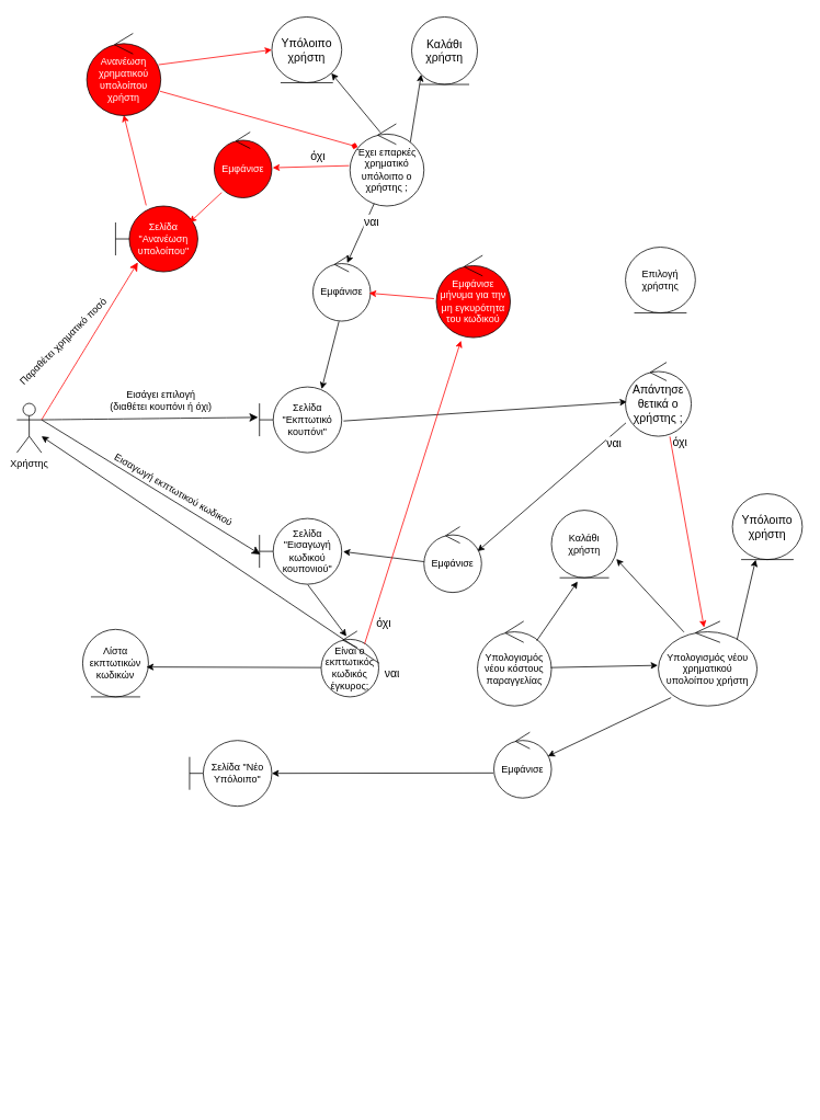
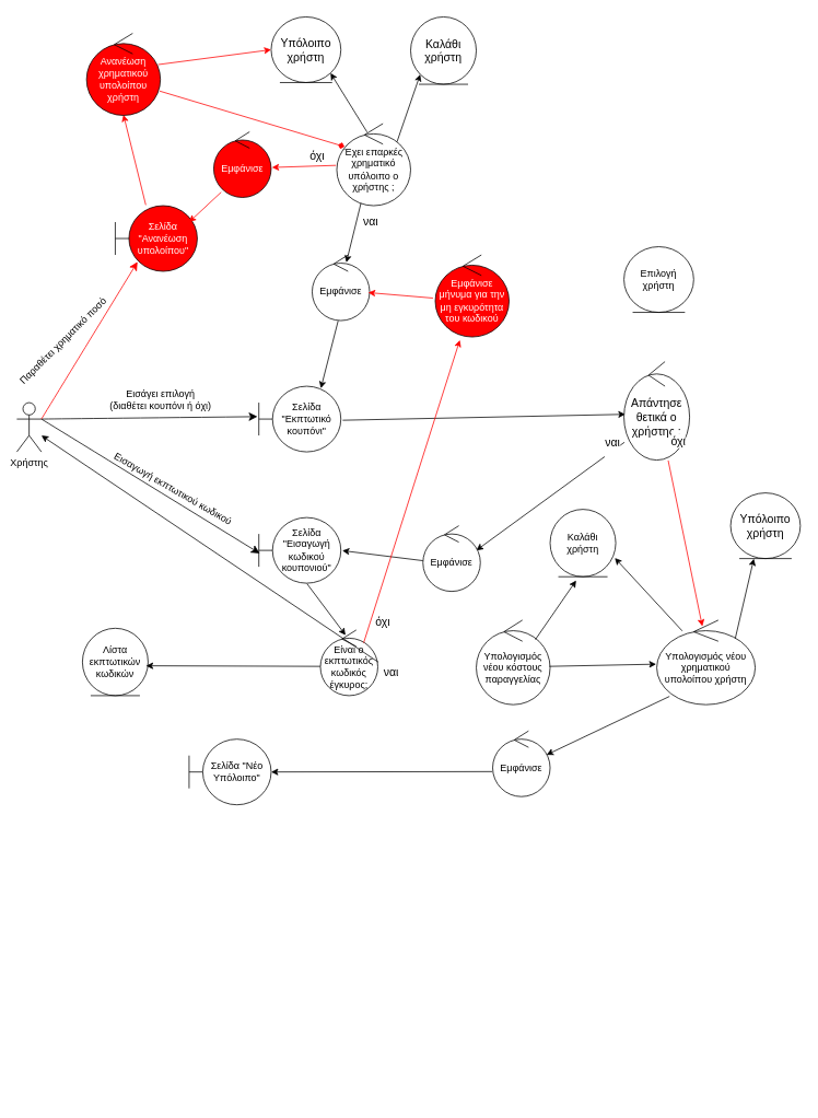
  <mxCell id="0" />
  <mxCell id="1" parent="0" />
  <mxCell id="2" value="Χρήστης" style="shape=umlActor;verticalLabelPosition=bottom;verticalAlign=top;html=1;outlineConnect=0;fontColor=#000000;" parent="1" vertex="1"><mxGeometry x="20" y="490" width="30" height="60" as="geometry" /></mxCell>
- <mxCell id="3" value="&lt;font&gt;Έχει επαρκές χρηματικό υπόλοιπο ο χρήστης ;&lt;/font&gt;" style="ellipse;shape=umlControl;whiteSpace=wrap;html=1;strokeColor=#000000;fontColor=#000000;" vertex="1" parent="1"><mxGeometry x="425" y="150" width="90" height="100" as="geometry" /></mxCell>
+ <mxCell id="3" value="&lt;font&gt;Έχει επαρκές χρηματικό υπόλοιπο ο χρήστης ;&lt;/font&gt;" style="ellipse;shape=umlControl;whiteSpace=wrap;html=1;strokeColor=#000000;fontColor=#000000;" vertex="1" parent="1"><mxGeometry x="410" y="150" width="90" height="100" as="geometry" /></mxCell>
  <mxCell id="4" value="" style="edgeStyle=none;rounded=0;orthogonalLoop=1;jettySize=auto;html=1;strokeColor=#000000;fontColor=#000000;exitX=0.327;exitY=0.97;exitDx=0;exitDy=0;exitPerimeter=0;entryX=0.595;entryY=0.115;entryDx=0;entryDy=0;entryPerimeter=0;" edge="1" parent="1" source="3" target="6"><mxGeometry relative="1" as="geometry"><mxPoint x="465" y="500" as="sourcePoint" /><mxPoint x="360" y="420" as="targetPoint" /></mxGeometry></mxCell>
  <mxCell id="5" value="&lt;font style=&quot;font-size: 14px;&quot;&gt;ναι&lt;br&gt;&lt;br&gt;&lt;/font&gt;" style="edgeLabel;html=1;align=center;verticalAlign=middle;resizable=0;points=[];fontColor=#000000;fontSize=14;" vertex="1" connectable="0" parent="1"><mxGeometry x="455" y="790" as="geometry"><mxPoint x="-5" y="-514" as="offset" /></mxGeometry></mxCell>
  <mxCell id="6" value="&lt;font&gt;Εμφάνισε&lt;/font&gt;" style="ellipse;shape=umlControl;whiteSpace=wrap;html=1;strokeColor=#000000;fontColor=#000000;" vertex="1" parent="1"><mxGeometry x="380" y="310" width="70" height="80" as="geometry" /></mxCell>
  <mxCell id="7" value="" style="rounded=0;orthogonalLoop=1;jettySize=auto;html=1;exitX=0.452;exitY=1.004;exitDx=0;exitDy=0;exitPerimeter=0;fillColor=#ffe6cc;strokeColor=#000000;fontColor=#000000;entryX=0.756;entryY=0.032;entryDx=0;entryDy=0;entryPerimeter=0;" edge="1" parent="1" source="6" target="8"><mxGeometry relative="1" as="geometry"><mxPoint x="145" y="520" as="sourcePoint" /><mxPoint x="310" y="450" as="targetPoint" /></mxGeometry></mxCell>
  <mxCell id="8" value="&lt;font&gt;Σελίδα &quot;Εκπτωτικό κουπόνι&quot;&lt;/font&gt;" style="shape=umlBoundary;whiteSpace=wrap;html=1;strokeColor=#000000;fontColor=#000000;" vertex="1" parent="1"><mxGeometry x="315" y="470" width="100" height="80" as="geometry" /></mxCell>
  <mxCell id="9" value="" style="edgeStyle=none;curved=1;rounded=0;orthogonalLoop=1;jettySize=auto;html=1;fontSize=12;startSize=8;endSize=8;strokeColor=#000000;exitX=1;exitY=0.333;exitDx=0;exitDy=0;exitPerimeter=0;entryX=-0.017;entryY=0.463;entryDx=0;entryDy=0;entryPerimeter=0;" edge="1" parent="1" source="2" target="8"><mxGeometry relative="1" as="geometry"><Array as="points" /><mxPoint x="19" y="851" as="targetPoint" /><mxPoint x="-215" y="560" as="sourcePoint" /></mxGeometry></mxCell>
  <mxCell id="10" value="&lt;font style=&quot;font-size: 12px;&quot;&gt;Εισάγει επιλογή&lt;br style=&quot;font-size: 12px;&quot;&gt;(διαθέτει κουπόνι ή όχι)&lt;br style=&quot;font-size: 12px;&quot;&gt;&lt;/font&gt;" style="edgeLabel;html=1;align=center;verticalAlign=middle;resizable=0;points=[];fontSize=12;rotation=0;fontColor=#000000;" vertex="1" connectable="0" parent="1"><mxGeometry x="370" y="910.004" as="geometry"><mxPoint x="-176" y="-424" as="offset" /></mxGeometry></mxCell>
  <mxCell id="11" value="" style="edgeStyle=none;rounded=0;orthogonalLoop=1;jettySize=auto;html=1;strokeColor=#000000;fontColor=#000000;exitX=1.022;exitY=0.518;exitDx=0;exitDy=0;exitPerimeter=0;entryX=0.021;entryY=0.535;entryDx=0;entryDy=0;entryPerimeter=0;" edge="1" parent="1" source="8" target="12"><mxGeometry relative="1" as="geometry"><mxPoint x="557" y="530" as="sourcePoint" /><mxPoint x="540" y="531" as="targetPoint" /></mxGeometry></mxCell>
- <mxCell id="12" value="&lt;font style=&quot;font-size: 14px;&quot;&gt;Απάντησε θετικά ο χρήστης ;&lt;/font&gt;" style="ellipse;shape=umlControl;whiteSpace=wrap;html=1;strokeColor=#000000;fontColor=#000000;fontSize=14;" vertex="1" parent="1"><mxGeometry x="760" y="440" width="80" height="90" as="geometry" /></mxCell>
- <mxCell id="13" value="&lt;font&gt;Επιλογή χρήστης&lt;/font&gt;" style="ellipse;shape=umlEntity;whiteSpace=wrap;html=1;strokeColor=#000000;fontColor=#000000;" vertex="1" parent="1"><mxGeometry x="760" y="300" width="85" height="80" as="geometry" /></mxCell>
+ <mxCell id="12" value="&lt;font style=&quot;font-size: 14px;&quot;&gt;Απάντησε θετικά ο χρήστης ;&lt;/font&gt;" style="ellipse;shape=umlControl;whiteSpace=wrap;html=1;strokeColor=#000000;fontColor=#000000;fontSize=14;" vertex="1" parent="1"><mxGeometry x="760" y="440" width="80" height="120" as="geometry" /></mxCell>
+ <mxCell id="13" value="&lt;font&gt;Επιλογή χρήστη&lt;/font&gt;" style="ellipse;shape=umlEntity;whiteSpace=wrap;html=1;strokeColor=#000000;fontColor=#000000;" vertex="1" parent="1"><mxGeometry x="760" y="300" width="85" height="80" as="geometry" /></mxCell>
  <mxCell id="14" value="" style="edgeStyle=none;rounded=0;orthogonalLoop=1;jettySize=auto;html=1;strokeColor=#000000;fontColor=#000000;exitX=0.007;exitY=0.819;exitDx=0;exitDy=0;exitPerimeter=0;entryX=0.929;entryY=0.375;entryDx=0;entryDy=0;entryPerimeter=0;" edge="1" parent="1" source="12" target="16"><mxGeometry relative="1" as="geometry"><mxPoint x="567" y="600" as="sourcePoint" /><mxPoint x="530" y="670" as="targetPoint" /></mxGeometry></mxCell>
  <mxCell id="15" value="&lt;font style=&quot;font-size: 14px;&quot;&gt;ναι&lt;br&gt;&lt;br&gt;&lt;/font&gt;" style="edgeLabel;html=1;align=center;verticalAlign=middle;resizable=0;points=[];fontColor=#000000;fontSize=14;" vertex="1" connectable="0" parent="1"><mxGeometry x="750" y="1060" as="geometry"><mxPoint x="-5" y="-514" as="offset" /></mxGeometry></mxCell>
  <mxCell id="16" value="&lt;font&gt;Εμφάνισε&lt;/font&gt;" style="ellipse;shape=umlControl;whiteSpace=wrap;html=1;strokeColor=#000000;fontColor=#000000;" vertex="1" parent="1"><mxGeometry x="515" y="640" width="70" height="80" as="geometry" /></mxCell>
  <mxCell id="17" value="&lt;font&gt;Σελίδα &quot;Εισαγωγή κωδικού κουπονιού&quot;&lt;/font&gt;" style="shape=umlBoundary;whiteSpace=wrap;html=1;strokeColor=#000000;fontColor=#000000;" vertex="1" parent="1"><mxGeometry x="315" y="630" width="100" height="80" as="geometry" /></mxCell>
  <mxCell id="18" value="" style="edgeStyle=none;rounded=0;orthogonalLoop=1;jettySize=auto;html=1;strokeColor=#000000;fontColor=#000000;exitX=0;exitY=0.532;exitDx=0;exitDy=0;exitPerimeter=0;entryX=1.017;entryY=0.504;entryDx=0;entryDy=0;entryPerimeter=0;" edge="1" parent="1" source="16" target="17"><mxGeometry relative="1" as="geometry"><mxPoint x="432" y="551" as="sourcePoint" /><mxPoint x="562" y="543" as="targetPoint" /></mxGeometry></mxCell>
  <mxCell id="19" value="" style="edgeStyle=none;curved=1;rounded=0;orthogonalLoop=1;jettySize=auto;html=1;fontSize=12;startSize=8;endSize=8;strokeColor=#000000;exitX=1;exitY=0.333;exitDx=0;exitDy=0;exitPerimeter=0;entryX=0.011;entryY=0.546;entryDx=0;entryDy=0;entryPerimeter=0;" edge="1" parent="1" source="2" target="17"><mxGeometry relative="1" as="geometry"><Array as="points" /><mxPoint x="328" y="547" as="targetPoint" /><mxPoint x="60" y="520" as="sourcePoint" /></mxGeometry></mxCell>
  <mxCell id="20" value="&lt;font style=&quot;font-size: 12px;&quot;&gt;Εισαγωγή εκπτωτικού κωδικού&lt;br style=&quot;font-size: 12px;&quot;&gt;&lt;/font&gt;" style="edgeLabel;html=1;align=center;verticalAlign=middle;resizable=0;points=[];fontSize=12;rotation=30;fontColor=#000000;" vertex="1" connectable="0" parent="1"><mxGeometry x="150" y="1050.004" as="geometry"><mxPoint x="-176" y="-424" as="offset" /></mxGeometry></mxCell>
  <mxCell id="21" value="" style="edgeStyle=none;rounded=0;orthogonalLoop=1;jettySize=auto;html=1;strokeColor=#000000;fontColor=#000000;exitX=0.587;exitY=1.008;exitDx=0;exitDy=0;exitPerimeter=0;entryX=0.438;entryY=0.078;entryDx=0;entryDy=0;entryPerimeter=0;" edge="1" parent="1" source="17" target="22"><mxGeometry relative="1" as="geometry"><mxPoint x="489" y="680" as="sourcePoint" /><mxPoint x="390" y="830" as="targetPoint" /></mxGeometry></mxCell>
  <mxCell id="22" value="&lt;font&gt;Είναι ο εκπτωτικός κωδικός έγκυρος;&lt;/font&gt;" style="ellipse;shape=umlControl;whiteSpace=wrap;html=1;strokeColor=#000000;fontColor=#000000;" vertex="1" parent="1"><mxGeometry x="390" y="767" width="70" height="80" as="geometry" /></mxCell>
  <mxCell id="23" value="" style="edgeStyle=none;rounded=0;orthogonalLoop=1;jettySize=auto;html=1;strokeColor=#000000;fontColor=#000000;exitX=1.007;exitY=0.489;exitDx=0;exitDy=0;exitPerimeter=0;" edge="1" parent="1" source="22" target="2"><mxGeometry relative="1" as="geometry"><mxPoint x="480" y="810" as="sourcePoint" /><mxPoint x="550" y="806" as="targetPoint" /></mxGeometry></mxCell>
  <mxCell id="24" value="&lt;font style=&quot;font-size: 14px;&quot;&gt;ναι&lt;br&gt;&lt;br&gt;&lt;/font&gt;" style="edgeLabel;html=1;align=center;verticalAlign=middle;resizable=0;points=[];fontColor=#000000;fontSize=14;" vertex="1" connectable="0" parent="1"><mxGeometry x="480" y="1340" as="geometry"><mxPoint x="-5" y="-514" as="offset" /></mxGeometry></mxCell>
  <mxCell id="25" value="Καλάθι χρήστη" style="ellipse;shape=umlEntity;whiteSpace=wrap;html=1;fontColor=#000000;strokeColor=#000000;" vertex="1" parent="1"><mxGeometry x="670" y="620" width="80" height="82.1" as="geometry" /></mxCell>
  <mxCell id="26" value="Υπολογισμός νέου κόστους παραγγελίας&lt;br&gt;" style="ellipse;shape=umlControl;whiteSpace=wrap;html=1;strokeColor=#000000;fontColor=#000000;" vertex="1" parent="1"><mxGeometry x="580" y="755" width="90" height="103" as="geometry" /></mxCell>
  <mxCell id="27" value="" style="edgeStyle=none;rounded=0;orthogonalLoop=1;jettySize=auto;html=1;strokeColor=#000000;fontColor=#000000;exitX=0.801;exitY=0.229;exitDx=0;exitDy=0;exitPerimeter=0;entryX=0.397;entryY=1.056;entryDx=0;entryDy=0;entryPerimeter=0;" edge="1" parent="1" source="26" target="25"><mxGeometry relative="1" as="geometry"><mxPoint x="425" y="816" as="sourcePoint" /><mxPoint x="589" y="819" as="targetPoint" /></mxGeometry></mxCell>
  <mxCell id="28" value="" style="edgeStyle=none;rounded=0;orthogonalLoop=1;jettySize=auto;html=1;strokeColor=#000000;fontColor=#000000;exitX=0.99;exitY=0.547;exitDx=0;exitDy=0;exitPerimeter=0;entryX=-0.006;entryY=0.521;entryDx=0;entryDy=0;entryPerimeter=0;" edge="1" parent="1" source="26" target="29"><mxGeometry relative="1" as="geometry"><mxPoint x="730" y="804" as="sourcePoint" /><mxPoint x="820" y="811" as="targetPoint" /></mxGeometry></mxCell>
  <mxCell id="29" value="Υπολογισμός νέου χρηματικού υπολοίπου χρήστη" style="ellipse;shape=umlControl;whiteSpace=wrap;html=1;strokeColor=#000000;fontColor=#000000;" vertex="1" parent="1"><mxGeometry x="800" y="755" width="120" height="103" as="geometry" /></mxCell>
  <mxCell id="30" value="" style="edgeStyle=none;rounded=0;orthogonalLoop=1;jettySize=auto;html=1;strokeColor=#000000;fontColor=#000000;exitX=0.259;exitY=0.128;exitDx=0;exitDy=0;exitPerimeter=0;entryX=0.986;entryY=0.722;entryDx=0;entryDy=0;entryPerimeter=0;" edge="1" parent="1" source="29" target="25"><mxGeometry relative="1" as="geometry"><mxPoint x="662" y="789" as="sourcePoint" /><mxPoint x="712" y="717" as="targetPoint" /></mxGeometry></mxCell>
  <mxCell id="31" value="" style="edgeStyle=none;rounded=0;orthogonalLoop=1;jettySize=auto;html=1;strokeColor=#000000;fontColor=#000000;exitX=0.41;exitY=0.103;exitDx=0;exitDy=0;exitPerimeter=0;entryX=1;entryY=1;entryDx=0;entryDy=0;" edge="1" parent="1" source="3" target="34"><mxGeometry relative="1" as="geometry"><mxPoint x="449" y="257" as="sourcePoint" /><mxPoint x="410" y="110" as="targetPoint" /></mxGeometry></mxCell>
  <mxCell id="32" value="" style="edgeStyle=none;rounded=0;orthogonalLoop=1;jettySize=auto;html=1;strokeColor=#000000;fontColor=#000000;exitX=0.816;exitY=0.221;exitDx=0;exitDy=0;exitPerimeter=0;entryX=0;entryY=1;entryDx=0;entryDy=0;" edge="1" parent="1" source="3" target="33"><mxGeometry relative="1" as="geometry"><mxPoint x="449" y="257" as="sourcePoint" /><mxPoint x="530" y="110" as="targetPoint" /></mxGeometry></mxCell>
  <mxCell id="33" value="Καλάθι χρήστη" style="ellipse;shape=umlEntity;whiteSpace=wrap;html=1;fontColor=#000000;strokeColor=#000000;fontSize=14;" vertex="1" parent="1"><mxGeometry x="500" y="20" width="80" height="82.1" as="geometry" /></mxCell>
  <mxCell id="34" value="Υπόλοιπο χρήστη" style="ellipse;shape=umlEntity;whiteSpace=wrap;html=1;strokeColor=#000000;fontColor=#000000;fontSize=14;" vertex="1" parent="1"><mxGeometry x="330" y="20" width="85" height="80" as="geometry" /></mxCell>
  <mxCell id="35" value="" style="edgeStyle=none;rounded=0;orthogonalLoop=1;jettySize=auto;html=1;strokeColor=#000000;fontColor=#000000;exitX=0.797;exitY=0.217;exitDx=0;exitDy=0;exitPerimeter=0;entryX=0.333;entryY=1.002;entryDx=0;entryDy=0;entryPerimeter=0;" edge="1" parent="1" source="29" target="36"><mxGeometry relative="1" as="geometry"><mxPoint x="890" y="733" as="sourcePoint" /><mxPoint x="910" y="670" as="targetPoint" /></mxGeometry></mxCell>
  <mxCell id="36" value="Υπόλοιπο χρήστη" style="ellipse;shape=umlEntity;whiteSpace=wrap;html=1;strokeColor=#000000;fontColor=#000000;fontSize=14;" vertex="1" parent="1"><mxGeometry x="890" y="600" width="85" height="80" as="geometry" /></mxCell>
  <mxCell id="37" value="Λίστα εκπτωτικών κωδικών" style="ellipse;shape=umlEntity;whiteSpace=wrap;html=1;fontColor=#000000;strokeColor=#000000;" vertex="1" parent="1"><mxGeometry x="100" y="764.9" width="80" height="82.1" as="geometry" /></mxCell>
  <mxCell id="38" value="" style="edgeStyle=none;rounded=0;orthogonalLoop=1;jettySize=auto;html=1;strokeColor=#000000;fontColor=#000000;exitX=-0.001;exitY=0.554;exitDx=0;exitDy=0;exitPerimeter=0;entryX=0.97;entryY=0.557;entryDx=0;entryDy=0;entryPerimeter=0;" edge="1" parent="1" source="22" target="37"><mxGeometry relative="1" as="geometry"><mxPoint x="342" y="870" as="sourcePoint" /><mxPoint x="320" y="807" as="targetPoint" /></mxGeometry></mxCell>
  <mxCell id="39" value="&lt;font&gt;Εμφάνισε&lt;/font&gt;" style="ellipse;shape=umlControl;whiteSpace=wrap;html=1;strokeColor=#000000;fontColor=#000000;" vertex="1" parent="1"><mxGeometry x="600" y="890" width="70" height="80" as="geometry" /></mxCell>
  <mxCell id="40" value="" style="edgeStyle=none;rounded=0;orthogonalLoop=1;jettySize=auto;html=1;strokeColor=#000000;fontColor=#000000;exitX=0.129;exitY=0.902;exitDx=0;exitDy=0;exitPerimeter=0;entryX=0.937;entryY=0.364;entryDx=0;entryDy=0;entryPerimeter=0;" edge="1" parent="1" source="29" target="39"><mxGeometry relative="1" as="geometry"><mxPoint x="777" y="910" as="sourcePoint" /><mxPoint x="730" y="998" as="targetPoint" /></mxGeometry></mxCell>
  <mxCell id="41" value="" style="edgeStyle=none;rounded=0;orthogonalLoop=1;jettySize=auto;html=1;strokeColor=#000000;fontColor=#000000;exitX=-0.009;exitY=0.619;exitDx=0;exitDy=0;exitPerimeter=0;entryX=1;entryY=0.5;entryDx=0;entryDy=0;entryPerimeter=0;" edge="1" parent="1" source="39" target="42"><mxGeometry relative="1" as="geometry"><mxPoint x="360" y="1032" as="sourcePoint" /><mxPoint x="280" y="1000" as="targetPoint" /></mxGeometry></mxCell>
  <mxCell id="42" value="&lt;font&gt;Σελίδα &quot;Νέο Υπόλοιπο&quot;&lt;/font&gt;" style="shape=umlBoundary;whiteSpace=wrap;html=1;strokeColor=#000000;fontColor=#000000;" vertex="1" parent="1"><mxGeometry x="230" y="900" width="100" height="80" as="geometry" /></mxCell>
  <mxCell id="43" value="" style="endArrow=classic;html=1;rounded=0;exitX=-0.011;exitY=0.509;exitDx=0;exitDy=0;exitPerimeter=0;strokeColor=#FF0000;entryX=1.014;entryY=0.543;entryDx=0;entryDy=0;entryPerimeter=0;" edge="1" parent="1" source="3" target="45"><mxGeometry width="50" height="50" relative="1" as="geometry"><mxPoint x="580" y="211" as="sourcePoint" /><mxPoint x="660" y="205" as="targetPoint" /></mxGeometry></mxCell>
  <mxCell id="44" value="&lt;font style=&quot;font-size: 14px;&quot;&gt;όχι&lt;br&gt;&lt;/font&gt;" style="edgeLabel;html=1;align=center;verticalAlign=middle;resizable=0;points=[];fontColor=#000000;fontSize=14;" vertex="1" connectable="0" parent="1"><mxGeometry x="390" y="702.1" as="geometry"><mxPoint x="-5" y="-514" as="offset" /></mxGeometry></mxCell>
  <mxCell id="45" value="&lt;font&gt;Εμφάνισε&lt;/font&gt;" style="ellipse;shape=umlControl;whiteSpace=wrap;html=1;strokeColor=#000000;fontColor=#FFFFFF;fillColor=#FF0000;" vertex="1" parent="1"><mxGeometry x="260" y="160" width="70" height="80" as="geometry" /></mxCell>
  <mxCell id="46" value="&lt;font&gt;Σελίδα &quot;Ανανέωση υπολοίπου&quot;&lt;/font&gt;" style="shape=umlBoundary;whiteSpace=wrap;html=1;strokeColor=#000000;fontColor=#FFFFFF;fillColor=#FF0000;" vertex="1" parent="1"><mxGeometry x="140" y="250" width="100" height="80" as="geometry" /></mxCell>
  <mxCell id="47" value="" style="edgeStyle=none;rounded=0;orthogonalLoop=1;jettySize=auto;html=1;strokeColor=#FF0000;fontColor=#000000;exitX=0.13;exitY=0.919;exitDx=0;exitDy=0;exitPerimeter=0;entryX=0.9;entryY=0.25;entryDx=0;entryDy=0;entryPerimeter=0;" edge="1" parent="1" source="45" target="46"><mxGeometry relative="1" as="geometry"><mxPoint x="325" y="290" as="sourcePoint" /><mxPoint x="308" y="362" as="targetPoint" /></mxGeometry></mxCell>
  <mxCell id="48" value="" style="edgeStyle=none;curved=1;rounded=0;orthogonalLoop=1;jettySize=auto;html=1;fontSize=12;startSize=8;endSize=8;strokeColor=#FF0000;exitX=1;exitY=0.333;exitDx=0;exitDy=0;exitPerimeter=0;entryX=0.271;entryY=0.856;entryDx=0;entryDy=0;entryPerimeter=0;" edge="1" parent="1" source="2" target="46"><mxGeometry relative="1" as="geometry"><Array as="points" /><mxPoint x="323" y="517" as="targetPoint" /><mxPoint x="60" y="520" as="sourcePoint" /></mxGeometry></mxCell>
  <mxCell id="49" value="&lt;font style=&quot;font-size: 12px;&quot;&gt;Παραθέτει χρηματικό ποσό&lt;br style=&quot;font-size: 12px;&quot;&gt;&lt;/font&gt;" style="edgeLabel;html=1;align=center;verticalAlign=middle;resizable=0;points=[];fontSize=12;rotation=-45;fontColor=#000000;" vertex="1" connectable="0" parent="1"><mxGeometry x="500" y="590.004" as="geometry"><mxPoint x="-176" y="-424" as="offset" /></mxGeometry></mxCell>
  <mxCell id="50" value="" style="edgeStyle=none;rounded=0;orthogonalLoop=1;jettySize=auto;html=1;strokeColor=#FF0000;fontColor=#000000;exitX=0.372;exitY=-0.01;exitDx=0;exitDy=0;exitPerimeter=0;entryX=0.5;entryY=0.992;entryDx=0;entryDy=0;entryPerimeter=0;" edge="1" parent="1" source="46" target="51"><mxGeometry relative="1" as="geometry"><mxPoint x="173.5" y="220" as="sourcePoint" /><mxPoint x="150" y="160" as="targetPoint" /></mxGeometry></mxCell>
  <mxCell id="51" value="&lt;font&gt;Ανανέωση χρηματικού υπολοίπου χρήστη&lt;/font&gt;" style="ellipse;shape=umlControl;whiteSpace=wrap;html=1;strokeColor=#000000;fontColor=#FFFFFF;fillColor=#FF0000;" vertex="1" parent="1"><mxGeometry x="105" y="40" width="90" height="100" as="geometry" /></mxCell>
  <mxCell id="52" value="" style="edgeStyle=none;rounded=0;orthogonalLoop=1;jettySize=auto;html=1;strokeColor=#FF0000;fontColor=#000000;exitX=0.969;exitY=0.381;exitDx=0;exitDy=0;exitPerimeter=0;entryX=0;entryY=0.5;entryDx=0;entryDy=0;" edge="1" parent="1" source="51" target="34"><mxGeometry relative="1" as="geometry"><mxPoint x="279" y="244" as="sourcePoint" /><mxPoint x="240" y="280" as="targetPoint" /></mxGeometry></mxCell>
  <mxCell id="53" value="" style="edgeStyle=none;rounded=0;orthogonalLoop=1;jettySize=auto;html=1;strokeColor=#FF0000;fontColor=#000000;exitX=0.988;exitY=0.703;exitDx=0;exitDy=0;exitPerimeter=0;entryX=0.105;entryY=0.281;entryDx=0;entryDy=0;entryPerimeter=0;endArrow=diamond;" edge="1" parent="1" source="51" target="3"><mxGeometry relative="1" as="geometry"><mxPoint x="202" y="88" as="sourcePoint" /><mxPoint x="340" y="70" as="targetPoint" /></mxGeometry></mxCell>
  <mxCell id="54" value="" style="edgeStyle=none;rounded=0;orthogonalLoop=1;jettySize=auto;html=1;strokeColor=#FF0000;fontColor=#000000;exitX=0.674;exitY=1.004;exitDx=0;exitDy=0;exitPerimeter=0;entryX=0.463;entryY=0.073;entryDx=0;entryDy=0;entryPerimeter=0;" edge="1" parent="1" source="12" target="29"><mxGeometry relative="1" as="geometry"><mxPoint x="595" y="561" as="sourcePoint" /><mxPoint x="780" y="500" as="targetPoint" /></mxGeometry></mxCell>
  <mxCell id="55" value="&lt;font style=&quot;font-size: 14px;&quot;&gt;όχι&lt;br&gt;&lt;/font&gt;" style="edgeLabel;html=1;align=center;verticalAlign=middle;resizable=0;points=[];fontColor=#000000;fontSize=14;" vertex="1" connectable="0" parent="1"><mxGeometry x="830" y="1050" as="geometry"><mxPoint x="-5" y="-514" as="offset" /></mxGeometry></mxCell>
  <mxCell id="56" value="" style="edgeStyle=none;rounded=0;orthogonalLoop=1;jettySize=auto;html=1;strokeColor=#FF0000;fontColor=#000000;exitX=0.754;exitY=0.195;exitDx=0;exitDy=0;exitPerimeter=0;entryX=0.333;entryY=1.037;entryDx=0;entryDy=0;entryPerimeter=0;" edge="1" parent="1" source="22" target="58"><mxGeometry relative="1" as="geometry"><mxPoint x="486" y="720" as="sourcePoint" /><mxPoint x="530" y="380" as="targetPoint" /></mxGeometry></mxCell>
  <mxCell id="57" value="&lt;font style=&quot;font-size: 14px;&quot;&gt;όχι&lt;br&gt;&lt;/font&gt;" style="edgeLabel;html=1;align=center;verticalAlign=middle;resizable=0;points=[];fontColor=#000000;fontSize=14;" vertex="1" connectable="0" parent="1"><mxGeometry x="470" y="1270" as="geometry"><mxPoint x="-5" y="-514" as="offset" /></mxGeometry></mxCell>
  <mxCell id="58" value="&lt;font&gt;Εμφάνισε μήνυμα για την μη εγκυρότητα του κωδικού&lt;/font&gt;" style="ellipse;shape=umlControl;whiteSpace=wrap;html=1;strokeColor=#000000;fontColor=#FFFFFF;fillColor=#FF0000;" vertex="1" parent="1"><mxGeometry x="530" y="310" width="90" height="100" as="geometry" /></mxCell>
  <mxCell id="59" value="" style="edgeStyle=none;rounded=0;orthogonalLoop=1;jettySize=auto;html=1;strokeColor=#FF0000;fontColor=#000000;exitX=-0.031;exitY=0.526;exitDx=0;exitDy=0;exitPerimeter=0;entryX=0.976;entryY=0.574;entryDx=0;entryDy=0;entryPerimeter=0;" edge="1" parent="1" source="58" target="6"><mxGeometry relative="1" as="geometry"><mxPoint x="453" y="793" as="sourcePoint" /><mxPoint x="570" y="424" as="targetPoint" /></mxGeometry></mxCell>
